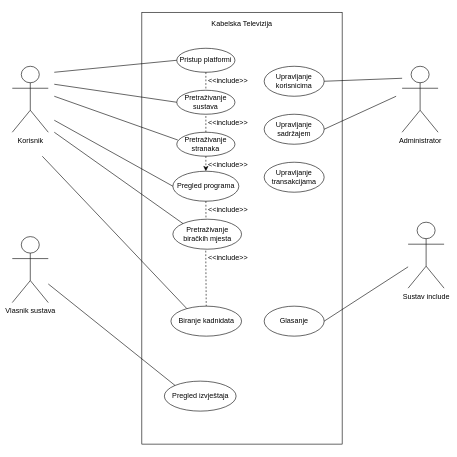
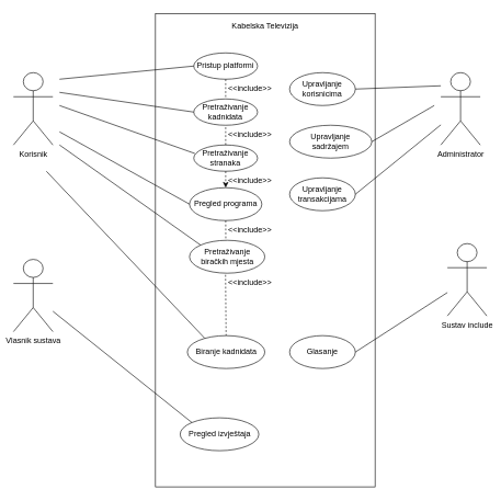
  <mxCell id="0" />
  <mxCell id="1" parent="0" />
  <mxCell id="2" value="" style="rounded=0;whiteSpace=wrap;html=1;" parent="1" vertex="1"><mxGeometry x="236" y="20" width="334" height="720" as="geometry" /></mxCell>
  <mxCell id="3" value="Korisnik" style="shape=umlActor;verticalLabelPosition=bottom;verticalAlign=top;html=1;outlineConnect=0;" parent="1" vertex="1"><mxGeometry x="20" y="110" width="60" height="110" as="geometry" /></mxCell>
  <mxCell id="4" value="Kabelska Televizija" style="text;html=1;strokeColor=none;fillColor=none;align=center;verticalAlign=middle;whiteSpace=wrap;rounded=0;" parent="1" vertex="1"><mxGeometry x="306" y="20" width="194" height="40" as="geometry" /></mxCell>
  <mxCell id="5" value="Pretraživanje stranaka" style="ellipse;whiteSpace=wrap;html=1;" parent="1" vertex="1"><mxGeometry x="294.25" y="220" width="97" height="40" as="geometry" /></mxCell>
  <mxCell id="6" value="Pregled programa" style="ellipse;whiteSpace=wrap;html=1;" parent="1" vertex="1"><mxGeometry x="287.75" y="285" width="110" height="50" as="geometry" /></mxCell>
  <mxCell id="7" value="Pretraživanje biračkih mjesta" style="ellipse;whiteSpace=wrap;html=1;" parent="1" vertex="1"><mxGeometry x="287.75" y="365" width="114.5" height="50" as="geometry" /></mxCell>
  <mxCell id="8" value="Pristup platformi" style="ellipse;whiteSpace=wrap;html=1;" parent="1" vertex="1"><mxGeometry x="294.25" y="80" width="97" height="40" as="geometry" /></mxCell>
  <mxCell id="9" value="" style="endArrow=classic;dashed=1;html=1;rounded=0;exitX=0.5;exitY=1;exitDx=0;exitDy=0;entryX=0.5;entryY=0;entryDx=0;entryDy=0;" parent="1" source="5" target="6" edge="1"><mxGeometry width="50" height="50" relative="1" as="geometry"><mxPoint x="370" y="250" as="sourcePoint" /><mxPoint x="334" y="285" as="targetPoint" /></mxGeometry></mxCell>
  <mxCell id="10" value="&amp;lt;&amp;lt;include&amp;gt;&amp;gt;" style="text;html=1;strokeColor=none;fillColor=none;align=center;verticalAlign=middle;whiteSpace=wrap;rounded=0;" parent="1" vertex="1"><mxGeometry x="350" y="260" width="60" height="30" as="geometry" /></mxCell>
  <mxCell id="11" value="&amp;lt;&amp;lt;include&amp;gt;&amp;gt;" style="text;html=1;strokeColor=none;fillColor=none;align=center;verticalAlign=middle;whiteSpace=wrap;rounded=0;" parent="1" vertex="1"><mxGeometry x="350" y="335" width="60" height="30" as="geometry" /></mxCell>
  <mxCell id="12" value="Pregled izvještaja" style="ellipse;whiteSpace=wrap;html=1;" parent="1" vertex="1"><mxGeometry x="273.56" y="635" width="119.62" height="50" as="geometry" /></mxCell>
  <mxCell id="13" value="" style="endArrow=none;html=1;rounded=0;entryX=0;entryY=0;entryDx=0;entryDy=0;" parent="1" source="27" target="12" edge="1"><mxGeometry width="50" height="50" relative="1" as="geometry"><mxPoint x="100" y="475.872" as="sourcePoint" /><mxPoint x="316.602" y="559.997" as="targetPoint" /></mxGeometry></mxCell>
  <mxCell id="14" value="Upravljanje&lt;br&gt;korisnicima" style="ellipse;whiteSpace=wrap;html=1;" parent="1" vertex="1"><mxGeometry x="440" y="110" width="100" height="50" as="geometry" /></mxCell>
- <mxCell id="15" value="Upravljanje&lt;br&gt;sadržajem" style="ellipse;whiteSpace=wrap;html=1;" parent="1" vertex="1"><mxGeometry x="440" y="190" width="100" height="50" as="geometry" /></mxCell>
+ <mxCell id="15" value="Upravljanje&lt;br&gt;sadržajem" style="ellipse;whiteSpace=wrap;html=1;" parent="1" vertex="1"><mxGeometry x="440" y="190" width="125" height="50" as="geometry" /></mxCell>
  <mxCell id="16" value="Upravljanje&lt;br&gt;transakcijama" style="ellipse;whiteSpace=wrap;html=1;" parent="1" vertex="1"><mxGeometry x="440" y="270" width="100" height="50" as="geometry" /></mxCell>
  <mxCell id="17" value="Glasanje" style="ellipse;whiteSpace=wrap;html=1;" parent="1" vertex="1"><mxGeometry x="440" y="510" width="100" height="50" as="geometry" /></mxCell>
  <mxCell id="18" value="" style="endArrow=none;html=1;rounded=0;entryX=1;entryY=0.5;entryDx=0;entryDy=0;" parent="1" source="28" target="17" edge="1"><mxGeometry width="50" height="50" relative="1" as="geometry"><mxPoint x="680" y="490" as="sourcePoint" /><mxPoint x="360" y="260" as="targetPoint" /></mxGeometry></mxCell>
  <mxCell id="19" value="" style="endArrow=none;html=1;rounded=0;exitX=1;exitY=0.5;exitDx=0;exitDy=0;" parent="1" source="14" edge="1"><mxGeometry width="50" height="50" relative="1" as="geometry"><mxPoint x="310" y="310" as="sourcePoint" /><mxPoint x="670" y="130" as="targetPoint" /></mxGeometry></mxCell>
  <mxCell id="20" value="" style="endArrow=none;html=1;rounded=0;exitX=1;exitY=0.5;exitDx=0;exitDy=0;" parent="1" source="15" edge="1"><mxGeometry width="50" height="50" relative="1" as="geometry"><mxPoint x="310" y="310" as="sourcePoint" /><mxPoint x="660" y="160" as="targetPoint" /></mxGeometry></mxCell>
- <mxCell id="22" value="Pretraživanje sustava" style="ellipse;whiteSpace=wrap;html=1;" parent="1" vertex="1"><mxGeometry x="294.25" y="150" width="97" height="40" as="geometry" /></mxCell>
+ <mxCell id="21" value="" style="endArrow=none;html=1;rounded=0;exitX=1;exitY=0.5;exitDx=0;exitDy=0;" parent="1" source="16" target="29" edge="1"><mxGeometry width="50" height="50" relative="1" as="geometry"><mxPoint x="310" y="310" as="sourcePoint" /><mxPoint x="680" y="132.097" as="targetPoint" /></mxGeometry></mxCell>
+ <mxCell id="22" value="Pretraživanje kadnidata" style="ellipse;whiteSpace=wrap;html=1;" parent="1" vertex="1"><mxGeometry x="294.25" y="150" width="97" height="40" as="geometry" /></mxCell>
  <mxCell id="23" value="&amp;lt;&amp;lt;include&amp;gt;&amp;gt;" style="text;html=1;strokeColor=none;fillColor=none;align=center;verticalAlign=middle;whiteSpace=wrap;rounded=0;" parent="1" vertex="1"><mxGeometry x="350" y="120" width="60" height="30" as="geometry" /></mxCell>
  <mxCell id="24" value="" style="endArrow=none;dashed=1;html=1;rounded=0;entryX=0.5;entryY=1;entryDx=0;entryDy=0;exitX=0.5;exitY=0;exitDx=0;exitDy=0;" parent="1" source="5" target="22" edge="1"><mxGeometry width="50" height="50" relative="1" as="geometry"><mxPoint x="390" y="310" as="sourcePoint" /><mxPoint x="440" y="260" as="targetPoint" /></mxGeometry></mxCell>
  <mxCell id="25" value="&amp;lt;&amp;lt;include&amp;gt;&amp;gt;" style="text;html=1;strokeColor=none;fillColor=none;align=center;verticalAlign=middle;whiteSpace=wrap;rounded=0;" parent="1" vertex="1"><mxGeometry x="350" y="190" width="60" height="30" as="geometry" /></mxCell>
  <mxCell id="26" value="" style="endArrow=none;dashed=1;html=1;rounded=0;entryX=0.5;entryY=0;entryDx=0;entryDy=0;exitX=0.5;exitY=1;exitDx=0;exitDy=0;" parent="1" source="8" target="22" edge="1"><mxGeometry width="50" height="50" relative="1" as="geometry"><mxPoint x="390" y="310" as="sourcePoint" /><mxPoint x="440" y="260" as="targetPoint" /></mxGeometry></mxCell>
  <mxCell id="27" value="Vlasnik sustava" style="shape=umlActor;verticalLabelPosition=bottom;verticalAlign=top;html=1;outlineConnect=0;" parent="1" vertex="1"><mxGeometry x="20" y="394" width="60" height="110" as="geometry" /></mxCell>
  <mxCell id="28" value="Sustav include" style="shape=umlActor;verticalLabelPosition=bottom;verticalAlign=top;html=1;outlineConnect=0;" parent="1" vertex="1"><mxGeometry x="680" y="370" width="60" height="110" as="geometry" /></mxCell>
  <mxCell id="29" value="Administrator" style="shape=umlActor;verticalLabelPosition=bottom;verticalAlign=top;html=1;outlineConnect=0;" parent="1" vertex="1"><mxGeometry x="670" y="110" width="60" height="110" as="geometry" /></mxCell>
  <mxCell id="30" value="&amp;lt;&amp;lt;include&amp;gt;&amp;gt;" style="text;html=1;strokeColor=none;fillColor=none;align=center;verticalAlign=middle;whiteSpace=wrap;rounded=0;" parent="1" vertex="1"><mxGeometry x="350" y="410" width="60" height="40" as="geometry" /></mxCell>
  <mxCell id="31" value="" style="endArrow=none;html=1;rounded=0;entryX=0;entryY=0.5;entryDx=0;entryDy=0;" parent="1" target="8" edge="1"><mxGeometry width="50" height="50" relative="1" as="geometry"><mxPoint x="90" y="120" as="sourcePoint" /><mxPoint x="130" y="70" as="targetPoint" /></mxGeometry></mxCell>
  <mxCell id="32" value="" style="endArrow=none;html=1;rounded=0;entryX=0;entryY=0.5;entryDx=0;entryDy=0;" parent="1" target="22" edge="1"><mxGeometry width="50" height="50" relative="1" as="geometry"><mxPoint x="90" y="140" as="sourcePoint" /><mxPoint x="286" y="120" as="targetPoint" /></mxGeometry></mxCell>
  <mxCell id="33" value="" style="endArrow=none;html=1;rounded=0;entryX=0.018;entryY=0.325;entryDx=0;entryDy=0;entryPerimeter=0;" parent="1" target="5" edge="1"><mxGeometry width="50" height="50" relative="1" as="geometry"><mxPoint x="90" y="160" as="sourcePoint" /><mxPoint x="310" y="166" as="targetPoint" /></mxGeometry></mxCell>
  <mxCell id="34" value="" style="endArrow=none;html=1;rounded=0;entryX=0;entryY=0.5;entryDx=0;entryDy=0;" parent="1" target="6" edge="1"><mxGeometry width="50" height="50" relative="1" as="geometry"><mxPoint x="90" y="200" as="sourcePoint" /><mxPoint x="314" y="302" as="targetPoint" /></mxGeometry></mxCell>
  <mxCell id="35" value="" style="endArrow=none;html=1;rounded=0;entryX=0;entryY=0;entryDx=0;entryDy=0;" parent="1" target="7" edge="1"><mxGeometry width="50" height="50" relative="1" as="geometry"><mxPoint x="90" y="220" as="sourcePoint" /><mxPoint x="305" y="382" as="targetPoint" /></mxGeometry></mxCell>
  <mxCell id="36" value="" style="endArrow=none;dashed=1;html=1;rounded=0;entryX=0.5;entryY=0;entryDx=0;entryDy=0;exitX=0.5;exitY=1;exitDx=0;exitDy=0;" parent="1" edge="1" target="38"><mxGeometry width="50" height="50" relative="1" as="geometry"><mxPoint x="342.55" y="417.5" as="sourcePoint" /><mxPoint x="342.55" y="442.5" as="targetPoint" /></mxGeometry></mxCell>
  <mxCell id="37" value="" style="endArrow=none;dashed=1;html=1;rounded=0;entryX=0.482;entryY=0.003;entryDx=0;entryDy=0;entryPerimeter=0;" parent="1" target="7" edge="1"><mxGeometry width="50" height="50" relative="1" as="geometry"><mxPoint x="342.77" y="335" as="sourcePoint" /><mxPoint x="342.61" y="359.27" as="targetPoint" /></mxGeometry></mxCell>
  <mxCell id="38" value="Biranje kadnidata" style="ellipse;whiteSpace=wrap;html=1;" parent="1" vertex="1"><mxGeometry x="284.5" y="510" width="117.75" height="50" as="geometry" /></mxCell>
  <mxCell id="39" value="" style="endArrow=none;html=1;rounded=0;entryX=0.225;entryY=0.08;entryDx=0;entryDy=0;entryPerimeter=0;" parent="1" target="38" edge="1"><mxGeometry width="50" height="50" relative="1" as="geometry"><mxPoint x="70" y="260" as="sourcePoint" /><mxPoint x="292" y="482.75" as="targetPoint" /></mxGeometry></mxCell>
